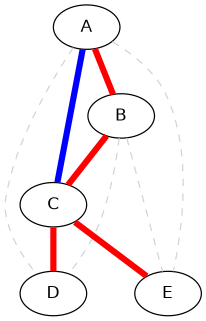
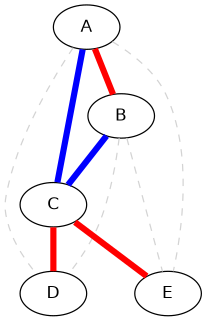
  graph {
    node [fontname=Helvetica]
    edge [color=lightgrey penwidth=5]
    n1 [label=A]
    n2 [label=B]
    n3 [label=C]
    n4 [label=D]
    n5 [label=E]
    subgraph sub_1 {
      n1
      n2
      n3
    }
    subgraph sub_2 {
      n3
      n4
      n5
    }
    subgraph sub_3 {
      n1
      n2
      n4
      n5
    }
    n1 -- n2 [color=red]
    n1 -- n3 [color=blue]
    n1 -- n4 [style=dashed penwidth=""]
    n1 -- n5 [style=dashed penwidth=""]
-   n2 -- n3 [color=red]
+   n2 -- n3 [color=blue]
    n2 -- n4 [style=dashed penwidth=""]
    n2 -- n5 [style=dashed penwidth=""]
    n3 -- n4 [color=red]
    n3 -- n5 [color=red]
  }
